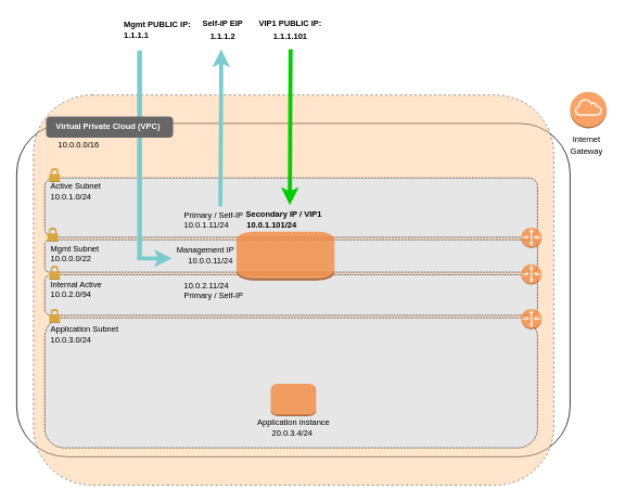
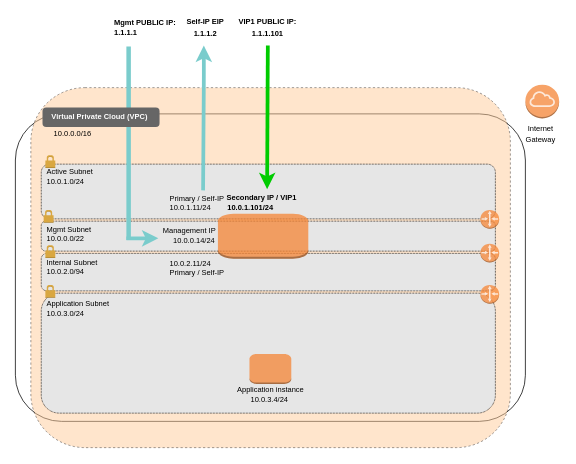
  <mxCell id="0" />
  <mxCell id="1" parent="0" />
  <mxCell id="2" value="" style="rounded=1;whiteSpace=wrap;html=1;" parent="1" vertex="1"><mxGeometry x="20" y="151" width="680" height="410" as="geometry" /></mxCell>
  <mxCell id="3" value="" style="rounded=1;whiteSpace=wrap;html=1;dashed=1;fillColor=#FFCC99;opacity=50;" parent="1" vertex="1"><mxGeometry x="40.63" y="116" width="639.37" height="480" as="geometry" /></mxCell>
  <mxCell id="4" value="" style="rounded=1;whiteSpace=wrap;html=1;dashed=1;dashPattern=1 1;fillColor=#E6E6E6;" parent="1" vertex="1"><mxGeometry x="54.5" y="337" width="605.5" height="50" as="geometry" /></mxCell>
  <mxCell id="5" value="" style="rounded=1;whiteSpace=wrap;html=1;dashed=1;dashPattern=1 1;fillColor=#E6E6E6;" parent="1" vertex="1"><mxGeometry x="54.5" y="218" width="605.5" height="73" as="geometry" /></mxCell>
  <mxCell id="6" value="" style="rounded=1;whiteSpace=wrap;html=1;dashed=1;dashPattern=1 1;fillColor=#E6E6E6;" parent="1" vertex="1"><mxGeometry x="54.5" y="390" width="605.5" height="160" as="geometry" /></mxCell>
  <mxCell id="7" value="&lt;font style=&quot;font-size: 10px&quot;&gt;Active Subnet&lt;/font&gt;" style="text;html=1;align=left;verticalAlign=middle;resizable=0;points=[];autosize=1;" parent="1" vertex="1"><mxGeometry x="60" y="217.999" width="90" height="20" as="geometry" /></mxCell>
  <mxCell id="8" value="&lt;font style=&quot;font-size: 10px&quot;&gt;10.0.1.0/24&lt;/font&gt;" style="text;html=1;align=left;verticalAlign=middle;resizable=0;points=[];autosize=1;" parent="1" vertex="1"><mxGeometry x="60" y="230.999" width="70" height="20" as="geometry" /></mxCell>
- <mxCell id="9" value="&lt;font style=&quot;font-size: 10px&quot;&gt;Internal Active&lt;/font&gt;" style="text;html=1;align=left;verticalAlign=middle;resizable=0;points=[];autosize=1;" parent="1" vertex="1"><mxGeometry x="60" y="338.999" width="80" height="20" as="geometry" /></mxCell>
+ <mxCell id="9" value="&lt;font style=&quot;font-size: 10px&quot;&gt;Internal Subnet&lt;/font&gt;" style="text;html=1;align=left;verticalAlign=middle;resizable=0;points=[];autosize=1;" parent="1" vertex="1"><mxGeometry x="60" y="338.999" width="80" height="20" as="geometry" /></mxCell>
  <mxCell id="10" value="&lt;font style=&quot;font-size: 10px&quot;&gt;10.0.2.0/94&lt;/font&gt;" style="text;html=1;align=left;verticalAlign=middle;resizable=0;points=[];autosize=1;" parent="1" vertex="1"><mxGeometry x="60" y="350.999" width="70" height="20" as="geometry" /></mxCell>
  <mxCell id="11" value="&lt;font style=&quot;font-size: 10px&quot;&gt;Application Subnet&lt;/font&gt;" style="text;html=1;align=left;verticalAlign=middle;resizable=0;points=[];autosize=1;" parent="1" vertex="1"><mxGeometry x="60" y="393.999" width="100" height="20" as="geometry" /></mxCell>
  <mxCell id="12" value="&lt;font style=&quot;font-size: 10px&quot;&gt;10.0.3.0/24&lt;/font&gt;" style="text;html=1;align=left;verticalAlign=middle;resizable=0;points=[];autosize=1;" parent="1" vertex="1"><mxGeometry x="60" y="407.499" width="70" height="20" as="geometry" /></mxCell>
  <mxCell id="13" value="&lt;font style=&quot;font-size: 10px&quot;&gt;10.0.0.0/16&lt;/font&gt;" style="text;html=1;align=center;verticalAlign=middle;resizable=0;points=[];autosize=1;" parent="1" vertex="1"><mxGeometry x="61.004" y="166.999" width="70" height="20" as="geometry" /></mxCell>
  <mxCell id="14" value="&lt;font style=&quot;font-size: 10px&quot;&gt;10.0.1.11/24&lt;/font&gt;" style="text;html=1;align=left;verticalAlign=middle;resizable=0;points=[];autosize=1;" parent="1" vertex="1"><mxGeometry x="224" y="264.999" width="70" height="20" as="geometry" /></mxCell>
  <mxCell id="15" value="&lt;font style=&quot;font-size: 10px&quot;&gt;Primary / Self-IP&lt;/font&gt;" style="text;html=1;align=left;verticalAlign=middle;resizable=0;points=[];autosize=1;" parent="1" vertex="1"><mxGeometry x="224" y="252.999" width="90" height="20" as="geometry" /></mxCell>
  <mxCell id="16" value="&lt;font style=&quot;font-size: 10px&quot;&gt;&lt;span&gt;10.0.1.101/24&lt;/span&gt;&lt;/font&gt;" style="text;html=1;align=left;verticalAlign=middle;resizable=0;points=[];autosize=1;fontStyle=1" parent="1" vertex="1"><mxGeometry x="301.004" y="264.999" width="80" height="20" as="geometry" /></mxCell>
  <mxCell id="17" value="&lt;font style=&quot;font-size: 10px&quot;&gt;&lt;span&gt;Secondary IP / VIP1&lt;/span&gt;&lt;/font&gt;" style="text;html=1;align=left;verticalAlign=middle;resizable=0;points=[];autosize=1;fontStyle=1" parent="1" vertex="1"><mxGeometry x="300.004" y="251.999" width="110" height="20" as="geometry" /></mxCell>
  <mxCell id="18" value="&lt;font style=&quot;font-size: 10px&quot;&gt;10.0.2.11/24&lt;/font&gt;" style="text;html=1;align=left;verticalAlign=middle;resizable=0;points=[];autosize=1;" parent="1" vertex="1"><mxGeometry x="224" y="340.249" width="70" height="20" as="geometry" /></mxCell>
  <mxCell id="19" value="&lt;font style=&quot;font-size: 10px&quot;&gt;Primary / Self-IP&lt;/font&gt;" style="text;html=1;align=left;verticalAlign=middle;resizable=0;points=[];autosize=1;" parent="1" vertex="1"><mxGeometry x="224" y="351.749" width="90" height="20" as="geometry" /></mxCell>
  <mxCell id="20" value="&lt;font style=&quot;font-size: 10px&quot;&gt;&lt;b&gt;VIP1 PUBLIC IP:&lt;br&gt;1.1.1.101&lt;/b&gt;&lt;br&gt;&lt;/font&gt;" style="text;html=1;align=center;verticalAlign=middle;resizable=0;points=[];autosize=1;" parent="1" vertex="1"><mxGeometry x="311.304" y="20" width="90" height="30" as="geometry" /></mxCell>
  <mxCell id="21" value="" style="endArrow=classic;html=1;exitX=0.484;exitY=1.13;exitDx=0;exitDy=0;exitPerimeter=0;strokeColor=#00CC00;strokeWidth=5;entryX=0.506;entryY=-0.033;entryDx=0;entryDy=0;entryPerimeter=0;" parent="1" edge="1" target="17"><mxGeometry width="50" height="50" relative="1" as="geometry"><mxPoint x="356.594" y="59.95" as="sourcePoint" /><mxPoint x="356.01" y="246.05" as="targetPoint" /></mxGeometry></mxCell>
  <mxCell id="22" value="&lt;font style=&quot;font-size: 10px&quot;&gt;Internet&lt;br&gt;Gateway&lt;/font&gt;" style="text;html=1;align=center;verticalAlign=middle;resizable=0;points=[];autosize=1;" parent="1" vertex="1"><mxGeometry x="695.004" y="161.999" width="50" height="30" as="geometry" /></mxCell>
  <mxCell id="23" value="" style="outlineConnect=0;dashed=0;verticalLabelPosition=bottom;verticalAlign=top;align=center;html=1;shape=mxgraph.aws3.internet_gateway;fillColor=#F58536;dashPattern=1 1;strokeColor=#FF0000;strokeWidth=3;fontColor=#000000;opacity=75;" parent="1" vertex="1"><mxGeometry x="700" y="112" width="45" height="45" as="geometry" /></mxCell>
  <mxCell id="24" value="" style="outlineConnect=0;dashed=0;verticalLabelPosition=bottom;verticalAlign=top;align=center;html=1;shape=mxgraph.aws3.router;fillColor=#F58536;dashPattern=1 1;strokeColor=#FF0000;strokeWidth=3;fontColor=#000000;opacity=75;" parent="1" vertex="1"><mxGeometry x="640" y="379" width="25" height="25" as="geometry" /></mxCell>
  <mxCell id="25" value="&lt;font style=&quot;font-size: 10px&quot;&gt;Application instance&lt;/font&gt;" style="text;html=1;align=center;verticalAlign=middle;resizable=0;points=[];autosize=1;" parent="1" vertex="1"><mxGeometry x="310.004" y="507.999" width="100" height="20" as="geometry" /></mxCell>
  <mxCell id="26" value="" style="dashed=0;html=1;shape=mxgraph.aws3.permissions;fillColor=#D9A741;dashed=0;strokeColor=#666666;strokeWidth=3;fontColor=#FFFFFF;align=left;" parent="1" vertex="1"><mxGeometry x="60" y="206" width="13.2" height="17" as="geometry" /></mxCell>
  <mxCell id="27" value="" style="dashed=0;html=1;shape=mxgraph.aws3.permissions;fillColor=#D9A741;dashed=0;strokeColor=#666666;strokeWidth=3;fontColor=#FFFFFF;align=left;" parent="1" vertex="1"><mxGeometry x="60" y="379" width="13.2" height="17" as="geometry" /></mxCell>
  <mxCell id="28" value="" style="rounded=1;whiteSpace=wrap;html=1;dashed=1;dashPattern=1 1;fillColor=#E6E6E6;" parent="1" vertex="1"><mxGeometry x="54.5" y="294" width="605.5" height="40" as="geometry" /></mxCell>
  <mxCell id="29" value="" style="outlineConnect=0;dashed=0;verticalLabelPosition=bottom;verticalAlign=top;align=center;html=1;shape=mxgraph.aws3.instance;fillColor=#F58534;dashPattern=1 1;strokeColor=#FF0000;strokeWidth=3;fontColor=#000000;opacity=75;" parent="1" vertex="1"><mxGeometry x="290.06" y="284" width="120.5" height="60" as="geometry" /></mxCell>
  <mxCell id="30" value="&lt;span style=&quot;font-size: 10px&quot;&gt;Mgmt Subnet&lt;/span&gt;" style="text;html=1;align=left;verticalAlign=middle;resizable=0;points=[];autosize=1;" parent="1" vertex="1"><mxGeometry x="60" y="294.999" width="70" height="20" as="geometry" /></mxCell>
  <mxCell id="31" value="&lt;font style=&quot;font-size: 10px&quot;&gt;10.0.0.0/22&lt;/font&gt;" style="text;html=1;align=left;verticalAlign=middle;resizable=0;points=[];autosize=1;" parent="1" vertex="1"><mxGeometry x="60" y="306.999" width="70" height="20" as="geometry" /></mxCell>
- <mxCell id="32" value="&lt;font style=&quot;font-size: 10px&quot;&gt;10.0.0.11/24&lt;/font&gt;" style="text;html=1;align=center;verticalAlign=middle;resizable=0;points=[];autosize=1;" parent="1" vertex="1"><mxGeometry x="222.694" y="309.499" width="70" height="20" as="geometry" /></mxCell>
- <mxCell id="33" value="&lt;font style=&quot;font-size: 10px&quot;&gt;20.0.3.4/24&lt;/font&gt;" style="text;html=1;align=left;verticalAlign=middle;resizable=0;points=[];autosize=1;" parent="1" vertex="1"><mxGeometry x="332.134" y="520.999" width="70" height="20" as="geometry" /></mxCell>
+ <mxCell id="32" value="&lt;font style=&quot;font-size: 10px&quot;&gt;10.0.0.14/24&lt;/font&gt;" style="text;html=1;align=center;verticalAlign=middle;resizable=0;points=[];autosize=1;" parent="1" vertex="1"><mxGeometry x="222.694" y="309.499" width="70" height="20" as="geometry" /></mxCell>
+ <mxCell id="33" value="&lt;font style=&quot;font-size: 10px&quot;&gt;10.0.3.4/24&lt;/font&gt;" style="text;html=1;align=left;verticalAlign=middle;resizable=0;points=[];autosize=1;" parent="1" vertex="1"><mxGeometry x="332.134" y="520.999" width="70" height="20" as="geometry" /></mxCell>
  <mxCell id="34" value="" style="outlineConnect=0;dashed=0;verticalLabelPosition=bottom;verticalAlign=top;align=center;html=1;shape=mxgraph.aws3.instance;fillColor=#F58534;dashPattern=1 1;strokeColor=#FF0000;strokeWidth=3;fontColor=#000000;opacity=75;" parent="1" vertex="1"><mxGeometry x="332.13" y="471" width="55.75" height="40" as="geometry" /></mxCell>
  <mxCell id="35" value="" style="outlineConnect=0;dashed=0;verticalLabelPosition=bottom;verticalAlign=top;align=center;html=1;shape=mxgraph.aws3.router;fillColor=#F58536;dashPattern=1 1;strokeColor=#FF0000;strokeWidth=3;fontColor=#000000;opacity=75;" parent="1" vertex="1"><mxGeometry x="640" y="279" width="25" height="25" as="geometry" /></mxCell>
  <mxCell id="36" value="" style="outlineConnect=0;dashed=0;verticalLabelPosition=bottom;verticalAlign=top;align=center;html=1;shape=mxgraph.aws3.router;fillColor=#F58536;dashPattern=1 1;strokeColor=#FF0000;strokeWidth=3;fontColor=#000000;opacity=75;" parent="1" vertex="1"><mxGeometry x="640" y="324" width="25" height="25" as="geometry" /></mxCell>
  <mxCell id="37" value="&lt;span style=&quot;font-size: 10px&quot;&gt;Management IP&lt;/span&gt;" style="text;html=1;align=left;verticalAlign=middle;resizable=0;points=[];autosize=1;" parent="1" vertex="1"><mxGeometry x="214.974" y="296.499" width="90" height="20" as="geometry" /></mxCell>
  <mxCell id="38" value="" style="dashed=0;html=1;shape=mxgraph.aws3.permissions;fillColor=#D9A741;dashed=0;strokeColor=#666666;strokeWidth=3;fontColor=#FFFFFF;align=left;" parent="1" vertex="1"><mxGeometry x="60" y="326" width="13.2" height="17" as="geometry" /></mxCell>
  <mxCell id="39" value="" style="dashed=0;html=1;shape=mxgraph.aws3.permissions;fillColor=#D9A741;dashed=0;strokeColor=#666666;strokeWidth=3;fontColor=#FFFFFF;align=left;" parent="1" vertex="1"><mxGeometry x="57.72" y="279" width="13.2" height="17" as="geometry" /></mxCell>
  <mxCell id="40" value="" style="endArrow=classic;html=1;exitX=1;exitY=0.75;exitDx=0;exitDy=0;exitPerimeter=0;strokeWidth=5;strokeColor=#7ACCCC;" parent="1" edge="1"><mxGeometry width="50" height="50" relative="1" as="geometry"><mxPoint x="270.28" y="252.999" as="sourcePoint" /><mxPoint x="271.28" y="60" as="targetPoint" /><Array as="points"><mxPoint x="271.28" y="108" /></Array></mxGeometry></mxCell>
  <mxCell id="41" value="&lt;font style=&quot;font-size: 10px&quot;&gt;&lt;b&gt;Self-IP EIP &lt;br&gt;1.1.1.2&lt;/b&gt;&lt;br&gt;&lt;/font&gt;" style="text;html=1;align=center;verticalAlign=middle;resizable=0;points=[];autosize=1;" parent="1" vertex="1"><mxGeometry x="237.794" y="20" width="70" height="30" as="geometry" /></mxCell>
  <mxCell id="42" value="" style="endArrow=classic;html=1;entryX=0.775;entryY=1.068;entryDx=0;entryDy=0;entryPerimeter=0;strokeWidth=5;strokeColor=#7ACCCC;" parent="1" edge="1"><mxGeometry width="50" height="50" relative="1" as="geometry"><mxPoint x="168" y="317" as="sourcePoint" /><mxPoint x="210.63" y="316.994" as="targetPoint" /></mxGeometry></mxCell>
  <mxCell id="43" value="" style="endArrow=none;html=1;strokeWidth=6;strokeColor=#7ACCCC;" parent="1" edge="1"><mxGeometry width="50" height="50" relative="1" as="geometry"><mxPoint x="171" y="319" as="sourcePoint" /><mxPoint x="171" y="61" as="targetPoint" /></mxGeometry></mxCell>
  <mxCell id="44" value="&lt;font style=&quot;font-size: 10px&quot;&gt;&lt;b&gt;Mgmt PUBLIC IP:&lt;br&gt;&lt;div&gt;1.1.1.1&lt;/div&gt;&lt;/b&gt;&lt;/font&gt;" style="text;html=1;align=left;verticalAlign=middle;resizable=0;points=[];autosize=1;" parent="1" vertex="1"><mxGeometry x="150.004" y="20" width="100" height="30" as="geometry" /></mxCell>
  <mxCell id="45" value="" style="rounded=1;whiteSpace=wrap;html=1;strokeWidth=3;fontColor=#000000;align=left;fillColor=#666666;strokeColor=#666666;" parent="1" vertex="1"><mxGeometry x="57.67" y="144" width="153.05" height="23" as="geometry" /></mxCell>
  <mxCell id="46" value="&lt;font style=&quot;font-size: 10px&quot;&gt;&lt;span&gt;&lt;b&gt;Virtual Private Cloud (VPC)&lt;/b&gt;&lt;/span&gt;&lt;/font&gt;" style="text;html=1;align=center;verticalAlign=middle;resizable=0;points=[];autosize=1;fontStyle=0;fontColor=#FFFFFF;" parent="1" vertex="1"><mxGeometry x="62.004" y="143.999" width="140" height="20" as="geometry" /></mxCell>
